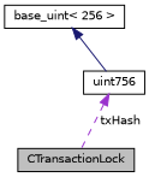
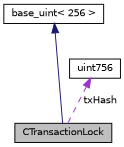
  digraph {
    node [color=black fillcolor=white fontname=Helvetica fontsize=10 shape=record style=filled]
    edge [dir=back fontname=Helvetica fontsize=10 labelfontname=Helvetica labelfontsize=10]
    n1 [fillcolor=grey75 fontcolor=black height=0.2 label=CTransactionLock width=0.4]
    n2 [height=0.2 label=uint756 width=0.4]
    n3 [height=0.2 label="base_uint\< 256 \>" width=0.4]
    n2 -> n1 [color=darkorchid3 label=" txHash" style=dashed]
-   n3 -> n2 [color=midnightblue style=solid]
+   n3 -> n1 [color=midnightblue style=solid]
  }
